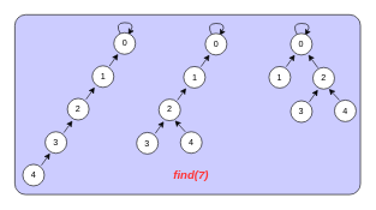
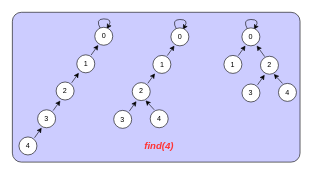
  <mxCell id="0" />
  <mxCell id="1" parent="0" />
  <mxCell id="2" value="" style="rounded=1;whiteSpace=wrap;html=1;arcSize=6;fillColor=#CCCCFF;" vertex="1" parent="1"><mxGeometry x="20" y="20" width="480" height="250" as="geometry" /></mxCell>
  <mxCell id="3" value="" style="curved=1;endArrow=classic;html=1;rounded=0;exitX=0.322;exitY=0.09;exitDx=0;exitDy=0;entryX=0.668;entryY=0.094;entryDx=0;entryDy=0;entryPerimeter=0;exitPerimeter=0;" edge="1" parent="1" source="4" target="4"><mxGeometry width="50" height="50" relative="1" as="geometry"><mxPoint x="115" y="75" as="sourcePoint" /><mxPoint x="165" y="25" as="targetPoint" /><Array as="points"><mxPoint x="157.5" y="31" /><mxPoint x="187.5" y="31" /></Array></mxGeometry></mxCell>
  <mxCell id="4" value="0" style="ellipse;whiteSpace=wrap;html=1;aspect=fixed;" vertex="1" parent="1"><mxGeometry x="157.5" y="45" width="30" height="30" as="geometry" /></mxCell>
  <mxCell id="5" value="1" style="ellipse;whiteSpace=wrap;html=1;aspect=fixed;" vertex="1" parent="1"><mxGeometry x="127.5" y="91" width="30" height="30" as="geometry" /></mxCell>
  <mxCell id="6" value="" style="endArrow=classic;html=1;rounded=0;entryX=0.263;entryY=1.022;entryDx=0;entryDy=0;entryPerimeter=0;exitX=0.865;exitY=0.044;exitDx=0;exitDy=0;exitPerimeter=0;" edge="1" parent="1"><mxGeometry width="50" height="50" relative="1" as="geometry"><mxPoint x="151.45" y="91.32" as="sourcePoint" /><mxPoint x="163.39" y="74.66" as="targetPoint" /></mxGeometry></mxCell>
  <mxCell id="7" value="2" style="ellipse;whiteSpace=wrap;html=1;aspect=fixed;" vertex="1" parent="1"><mxGeometry x="93" y="136.34" width="30" height="30" as="geometry" /></mxCell>
  <mxCell id="8" value="" style="endArrow=classic;html=1;rounded=0;entryX=0.263;entryY=1.022;entryDx=0;entryDy=0;entryPerimeter=0;exitX=0.865;exitY=0.044;exitDx=0;exitDy=0;exitPerimeter=0;" edge="1" parent="1" source="7"><mxGeometry width="50" height="50" relative="1" as="geometry"><mxPoint x="-1.5" y="126.34" as="sourcePoint" /><mxPoint x="130.89" y="121" as="targetPoint" /></mxGeometry></mxCell>
  <mxCell id="9" value="3" style="ellipse;whiteSpace=wrap;html=1;aspect=fixed;" vertex="1" parent="1"><mxGeometry x="62.11" y="182.68" width="30" height="30" as="geometry" /></mxCell>
  <mxCell id="10" value="" style="endArrow=classic;html=1;rounded=0;entryX=0.263;entryY=1.022;entryDx=0;entryDy=0;entryPerimeter=0;exitX=0.865;exitY=0.044;exitDx=0;exitDy=0;exitPerimeter=0;" edge="1" parent="1" source="9"><mxGeometry width="50" height="50" relative="1" as="geometry"><mxPoint x="-32.39" y="172.68" as="sourcePoint" /><mxPoint x="100" y="167.34" as="targetPoint" /></mxGeometry></mxCell>
  <mxCell id="11" value="4" style="ellipse;whiteSpace=wrap;html=1;aspect=fixed;" vertex="1" parent="1"><mxGeometry x="31" y="228.02" width="30" height="30" as="geometry" /></mxCell>
  <mxCell id="12" value="" style="endArrow=classic;html=1;rounded=0;entryX=0.263;entryY=1.022;entryDx=0;entryDy=0;entryPerimeter=0;exitX=0.865;exitY=0.044;exitDx=0;exitDy=0;exitPerimeter=0;" edge="1" parent="1" source="11"><mxGeometry width="50" height="50" relative="1" as="geometry"><mxPoint x="-63.5" y="218.02" as="sourcePoint" /><mxPoint x="68.89" y="212.68" as="targetPoint" /></mxGeometry></mxCell>
  <mxCell id="13" value="" style="curved=1;endArrow=classic;html=1;rounded=0;exitX=0.322;exitY=0.09;exitDx=0;exitDy=0;entryX=0.668;entryY=0.094;entryDx=0;entryDy=0;entryPerimeter=0;exitPerimeter=0;" edge="1" parent="1" source="14" target="14"><mxGeometry width="50" height="50" relative="1" as="geometry"><mxPoint x="242" y="76" as="sourcePoint" /><mxPoint x="292" y="26" as="targetPoint" /><Array as="points"><mxPoint x="284.5" y="32" /><mxPoint x="314.5" y="32" /></Array></mxGeometry></mxCell>
  <mxCell id="14" value="0" style="ellipse;whiteSpace=wrap;html=1;aspect=fixed;" vertex="1" parent="1"><mxGeometry x="284.5" y="46" width="30" height="30" as="geometry" /></mxCell>
  <mxCell id="15" value="1" style="ellipse;whiteSpace=wrap;html=1;aspect=fixed;" vertex="1" parent="1"><mxGeometry x="254.5" y="92" width="30" height="30" as="geometry" /></mxCell>
  <mxCell id="16" value="" style="endArrow=classic;html=1;rounded=0;entryX=0.263;entryY=1.022;entryDx=0;entryDy=0;entryPerimeter=0;exitX=0.865;exitY=0.044;exitDx=0;exitDy=0;exitPerimeter=0;" edge="1" parent="1"><mxGeometry width="50" height="50" relative="1" as="geometry"><mxPoint x="278.45" y="92.32" as="sourcePoint" /><mxPoint x="290.39" y="75.66" as="targetPoint" /></mxGeometry></mxCell>
  <mxCell id="17" value="2" style="ellipse;whiteSpace=wrap;html=1;aspect=fixed;" vertex="1" parent="1"><mxGeometry x="220" y="137.34" width="30" height="30" as="geometry" /></mxCell>
  <mxCell id="18" value="" style="endArrow=classic;html=1;rounded=0;entryX=0.263;entryY=1.022;entryDx=0;entryDy=0;entryPerimeter=0;exitX=0.865;exitY=0.044;exitDx=0;exitDy=0;exitPerimeter=0;" edge="1" parent="1" source="17"><mxGeometry width="50" height="50" relative="1" as="geometry"><mxPoint x="125.5" y="127.34" as="sourcePoint" /><mxPoint x="257.89" y="122" as="targetPoint" /></mxGeometry></mxCell>
  <mxCell id="19" value="3" style="ellipse;whiteSpace=wrap;html=1;aspect=fixed;" vertex="1" parent="1"><mxGeometry x="189.11" y="183.68" width="30" height="30" as="geometry" /></mxCell>
  <mxCell id="20" value="" style="endArrow=classic;html=1;rounded=0;entryX=0.263;entryY=1.022;entryDx=0;entryDy=0;entryPerimeter=0;exitX=0.865;exitY=0.044;exitDx=0;exitDy=0;exitPerimeter=0;" edge="1" parent="1" source="19"><mxGeometry width="50" height="50" relative="1" as="geometry"><mxPoint x="94.61" y="173.68" as="sourcePoint" /><mxPoint x="227" y="168.34" as="targetPoint" /></mxGeometry></mxCell>
  <mxCell id="21" value="4" style="ellipse;whiteSpace=wrap;html=1;aspect=fixed;" vertex="1" parent="1"><mxGeometry x="250" y="182.68" width="30" height="30" as="geometry" /></mxCell>
  <mxCell id="22" value="" style="endArrow=classic;html=1;rounded=0;entryX=0.744;entryY=0.989;entryDx=0;entryDy=0;entryPerimeter=0;exitX=0.226;exitY=0.003;exitDx=0;exitDy=0;exitPerimeter=0;" edge="1" parent="1" source="21" target="17"><mxGeometry width="50" height="50" relative="1" as="geometry"><mxPoint x="63.5" y="219.02" as="sourcePoint" /><mxPoint x="195.89" y="213.68" as="targetPoint" /></mxGeometry></mxCell>
  <mxCell id="23" value="" style="curved=1;endArrow=classic;html=1;rounded=0;exitX=0.322;exitY=0.09;exitDx=0;exitDy=0;entryX=0.668;entryY=0.094;entryDx=0;entryDy=0;entryPerimeter=0;exitPerimeter=0;" edge="1" parent="1" source="24" target="24"><mxGeometry width="50" height="50" relative="1" as="geometry"><mxPoint x="360.5" y="76" as="sourcePoint" /><mxPoint x="410.5" y="26" as="targetPoint" /><Array as="points"><mxPoint x="403" y="32" /><mxPoint x="433" y="32" /></Array></mxGeometry></mxCell>
  <mxCell id="24" value="0" style="ellipse;whiteSpace=wrap;html=1;aspect=fixed;" vertex="1" parent="1"><mxGeometry x="403" y="46" width="30" height="30" as="geometry" /></mxCell>
  <mxCell id="25" value="1" style="ellipse;whiteSpace=wrap;html=1;aspect=fixed;" vertex="1" parent="1"><mxGeometry x="373" y="92" width="30" height="30" as="geometry" /></mxCell>
  <mxCell id="26" value="" style="endArrow=classic;html=1;rounded=0;entryX=0.263;entryY=1.022;entryDx=0;entryDy=0;entryPerimeter=0;exitX=0.865;exitY=0.044;exitDx=0;exitDy=0;exitPerimeter=0;" edge="1" parent="1"><mxGeometry width="50" height="50" relative="1" as="geometry"><mxPoint x="396.95" y="92.32" as="sourcePoint" /><mxPoint x="408.89" y="75.66" as="targetPoint" /></mxGeometry></mxCell>
  <mxCell id="27" value="2" style="ellipse;whiteSpace=wrap;html=1;aspect=fixed;" vertex="1" parent="1"><mxGeometry x="434" y="93.34" width="30" height="30" as="geometry" /></mxCell>
  <mxCell id="28" value="" style="endArrow=classic;html=1;rounded=0;entryX=0.824;entryY=0.987;entryDx=0;entryDy=0;entryPerimeter=0;exitX=0.236;exitY=0.022;exitDx=0;exitDy=0;exitPerimeter=0;" edge="1" parent="1" source="27" target="24"><mxGeometry width="50" height="50" relative="1" as="geometry"><mxPoint x="339.5" y="83.34" as="sourcePoint" /><mxPoint x="471.89" y="78" as="targetPoint" /></mxGeometry></mxCell>
  <mxCell id="29" value="3" style="ellipse;whiteSpace=wrap;html=1;aspect=fixed;" vertex="1" parent="1"><mxGeometry x="403.11" y="139.68" width="30" height="30" as="geometry" /></mxCell>
  <mxCell id="30" value="" style="endArrow=classic;html=1;rounded=0;entryX=0.263;entryY=1.022;entryDx=0;entryDy=0;entryPerimeter=0;exitX=0.865;exitY=0.044;exitDx=0;exitDy=0;exitPerimeter=0;" edge="1" parent="1" source="29"><mxGeometry width="50" height="50" relative="1" as="geometry"><mxPoint x="308.61" y="129.68" as="sourcePoint" /><mxPoint x="441" y="124.34" as="targetPoint" /></mxGeometry></mxCell>
  <mxCell id="31" value="4" style="ellipse;whiteSpace=wrap;html=1;aspect=fixed;" vertex="1" parent="1"><mxGeometry x="464" y="138.68" width="30" height="30" as="geometry" /></mxCell>
  <mxCell id="32" value="" style="endArrow=classic;html=1;rounded=0;entryX=0.744;entryY=0.989;entryDx=0;entryDy=0;entryPerimeter=0;exitX=0.226;exitY=0.003;exitDx=0;exitDy=0;exitPerimeter=0;" edge="1" parent="1" source="31" target="27"><mxGeometry width="50" height="50" relative="1" as="geometry"><mxPoint x="277.5" y="175.02" as="sourcePoint" /><mxPoint x="409.89" y="169.68" as="targetPoint" /></mxGeometry></mxCell>
- <mxCell id="33" value="&lt;i&gt;&lt;font color=&quot;#ff3333&quot; style=&quot;font-size: 16px&quot;&gt;&lt;b&gt;find(7)&lt;/b&gt;&lt;/font&gt;&lt;/i&gt;" style="text;html=1;strokeColor=none;fillColor=none;align=center;verticalAlign=middle;whiteSpace=wrap;rounded=0;fontSize=14;" vertex="1" parent="1"><mxGeometry x="235" y="228.02" width="60" height="30" as="geometry" /></mxCell>
+ <mxCell id="33" value="&lt;i&gt;&lt;font color=&quot;#ff3333&quot; style=&quot;font-size: 16px&quot;&gt;&lt;b&gt;find(4)&lt;/b&gt;&lt;/font&gt;&lt;/i&gt;" style="text;html=1;strokeColor=none;fillColor=none;align=center;verticalAlign=middle;whiteSpace=wrap;rounded=0;fontSize=14;" vertex="1" parent="1"><mxGeometry x="235" y="228.02" width="60" height="30" as="geometry" /></mxCell>
